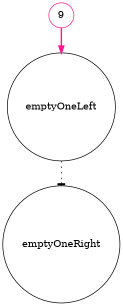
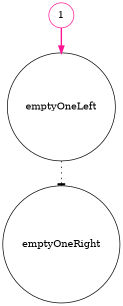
  digraph {
    node [color=black shape=circle]
-   n1 [color=deeppink label=9]
+   n1 [color=deeppink label=1]
    emptyOneLeft
    emptyOneRight
    n1 -> emptyOneLeft [arrowhead=normal color=deeppink style=bold]
    emptyOneLeft -> emptyOneRight [arrowhead=tee color=black style=dotted]
  }
